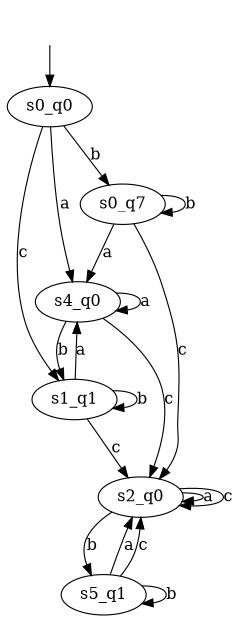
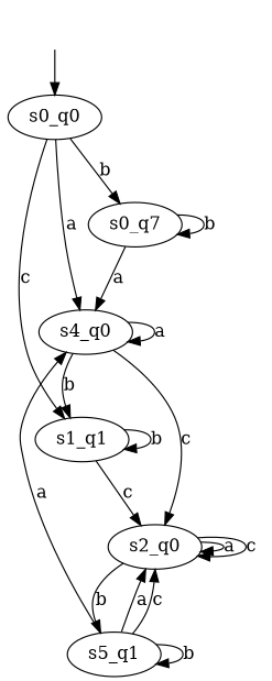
  digraph {
    "" [shape=none]
    s0_q0
    n3 [label=s0_q7]
    n4 [label=s4_q0]
    s1_q1
    s2_q0
    n7 [label=s5_q1]
    "" -> s0_q0
    s0_q0 -> n3 [label=b]
    s0_q0 -> n4 [label=a]
    s0_q0 -> s1_q1 [label=c]
    n3 -> n3 [label=b]
    n3 -> n4 [label=a]
-   n3 -> s2_q0 [label=c]
    n4 -> n4 [label=a]
    n4 -> s1_q1 [label=b]
    n4 -> s2_q0 [label=c]
-   s1_q1 -> n4 [label=a]
+   n7 -> n4 [label=a]
    s1_q1 -> s1_q1 [label=b]
    s1_q1 -> s2_q0 [label=c]
    s2_q0 -> s2_q0 [label=a]
    s2_q0 -> s2_q0 [label=c]
    s2_q0 -> n7 [label=b]
    n7 -> s2_q0 [label=a]
    n7 -> s2_q0 [label=c]
    n7 -> n7 [label=b]
  }
